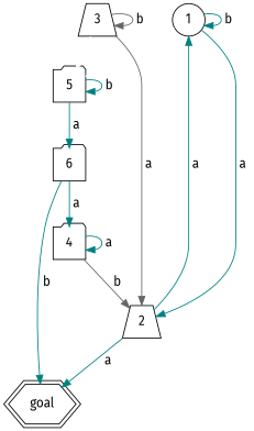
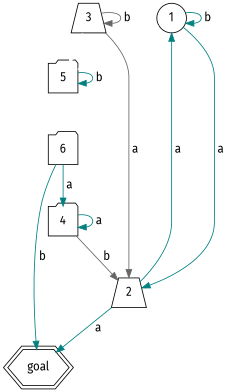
  digraph {
    fontname="Fira Sans"
    node [fontname="Fira Sans" shape=folder]
    edge [color=teal fontname="Fira Sans"]
    n1 [label=1 shape=ellipse width=0.5]
    n2 [label=2 shape=trapezium width=0.5]
    n3 [label=5 width=0.5]
    n4 [label=goal peripheries=2 shape=hexagon width=0.5]
    n5 [label=6 width=0.5]
    n6 [label=3 shape=trapezium width=0.5]
    n7 [label=4 width=0.5]
    n1 -> n1 [label=" b "]
    n1 -> n2 [label=" a "]
    n1 -> n3 [color=white]
    n2 -> n1 [label=" a "]
    n2 -> n4 [label=" a "]
    n3 -> n3 [label=" b "]
-   n3 -> n5 [label=" a "]
    n5 -> n4 [label=" b "]
    n5 -> n7 [label=" a "]
    n6 -> n2 [color=gray40 label=" a "]
    n6 -> n3 [color=white]
    n6 -> n6 [color=gray40 label=" b "]
    n7 -> n2 [color=gray40 label=" b "]
    n7 -> n7 [label=" a "]
  }
